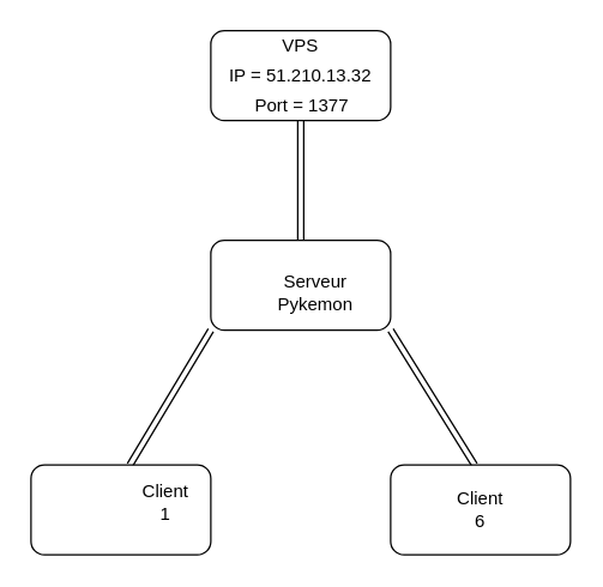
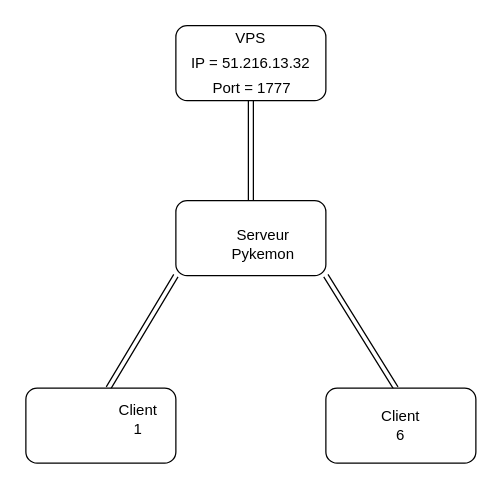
  <mxCell id="0" />
  <mxCell id="1" parent="0" />
  <mxCell id="2" value="" style="rounded=1;whiteSpace=wrap;html=1;" vertex="1" parent="1"><mxGeometry x="140" y="160" width="120" height="60" as="geometry" /></mxCell>
  <mxCell id="3" value="Serveur VPS" style="text;html=1;strokeColor=none;fillColor=none;align=center;verticalAlign=middle;whiteSpace=wrap;rounded=0;" vertex="1" parent="1"><mxGeometry x="180" y="30" width="40" height="20" as="geometry" /></mxCell>
  <mxCell id="4" value="" style="shape=link;html=1;entryX=0;entryY=1;entryDx=0;entryDy=0;" edge="1" parent="1" target="2"><mxGeometry width="50" height="50" relative="1" as="geometry"><mxPoint x="86" y="310" as="sourcePoint" /><mxPoint x="176" y="250" as="targetPoint" /></mxGeometry></mxCell>
  <mxCell id="5" value="" style="shape=link;html=1;entryX=0;entryY=1;entryDx=0;entryDy=0;" edge="1" parent="1"><mxGeometry width="50" height="50" relative="1" as="geometry"><mxPoint x="316" y="310" as="sourcePoint" /><mxPoint x="260" y="220" as="targetPoint" /></mxGeometry></mxCell>
  <mxCell id="6" value="" style="rounded=1;whiteSpace=wrap;html=1;" vertex="1" parent="1"><mxGeometry x="20" y="310" width="120" height="60" as="geometry" /></mxCell>
  <mxCell id="7" value="" style="rounded=1;whiteSpace=wrap;html=1;" vertex="1" parent="1"><mxGeometry x="260" y="310" width="120" height="60" as="geometry" /></mxCell>
  <mxCell id="8" value="Client 1" style="text;html=1;strokeColor=none;fillColor=none;align=center;verticalAlign=middle;whiteSpace=wrap;rounded=0;" vertex="1" parent="1"><mxGeometry x="90" y="325" width="40" height="20" as="geometry" /></mxCell>
  <mxCell id="9" value="Client 6" style="text;html=1;strokeColor=none;fillColor=none;align=center;verticalAlign=middle;whiteSpace=wrap;rounded=0;" vertex="1" parent="1"><mxGeometry x="300" y="330" width="40" height="20" as="geometry" /></mxCell>
  <mxCell id="10" value="Serveur Pykemon" style="text;html=1;strokeColor=none;fillColor=none;align=center;verticalAlign=middle;whiteSpace=wrap;rounded=0;" vertex="1" parent="1"><mxGeometry x="190" y="185" width="40" height="20" as="geometry" /></mxCell>
  <mxCell id="11" value="" style="rounded=1;whiteSpace=wrap;html=1;" vertex="1" parent="1"><mxGeometry x="140" y="20" width="120" height="60" as="geometry" /></mxCell>
  <mxCell id="12" value="VPS" style="text;html=1;strokeColor=none;fillColor=none;align=center;verticalAlign=middle;whiteSpace=wrap;rounded=0;" vertex="1" parent="1"><mxGeometry x="180" y="20" width="40" height="20" as="geometry" /></mxCell>
- <mxCell id="13" value="IP = 51.210.13.32" style="text;html=1;strokeColor=none;fillColor=none;align=center;verticalAlign=middle;whiteSpace=wrap;rounded=0;" vertex="1" parent="1"><mxGeometry x="142" y="40" width="116" height="20" as="geometry" /></mxCell>
- <mxCell id="14" value="Port = 1377" style="text;html=1;strokeColor=none;fillColor=none;align=center;verticalAlign=middle;whiteSpace=wrap;rounded=0;" vertex="1" parent="1"><mxGeometry x="146" y="60" width="110" height="20" as="geometry" /></mxCell>
+ <mxCell id="13" value="IP = 51.216.13.32" style="text;html=1;strokeColor=none;fillColor=none;align=center;verticalAlign=middle;whiteSpace=wrap;rounded=0;" vertex="1" parent="1"><mxGeometry x="142" y="40" width="116" height="20" as="geometry" /></mxCell>
+ <mxCell id="14" value="Port = 1777" style="text;html=1;strokeColor=none;fillColor=none;align=center;verticalAlign=middle;whiteSpace=wrap;rounded=0;" vertex="1" parent="1"><mxGeometry x="146" y="60" width="110" height="20" as="geometry" /></mxCell>
  <mxCell id="15" value="" style="shape=link;html=1;entryX=0;entryY=1;entryDx=0;entryDy=0;exitX=0.5;exitY=0;exitDx=0;exitDy=0;" edge="1" parent="1" source="2"><mxGeometry width="50" height="50" relative="1" as="geometry"><mxPoint x="146" y="170" as="sourcePoint" /><mxPoint x="200" y="80" as="targetPoint" /></mxGeometry></mxCell>
